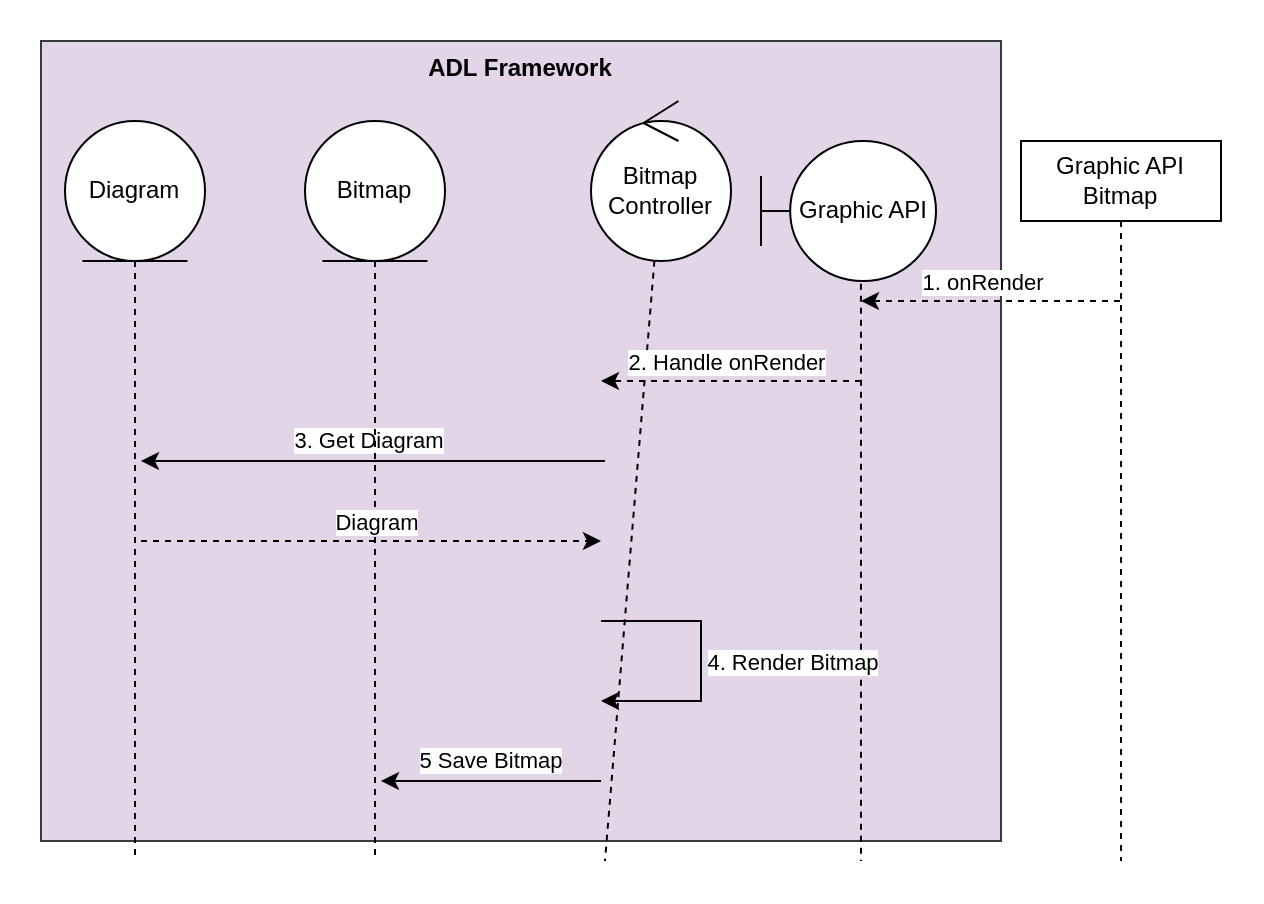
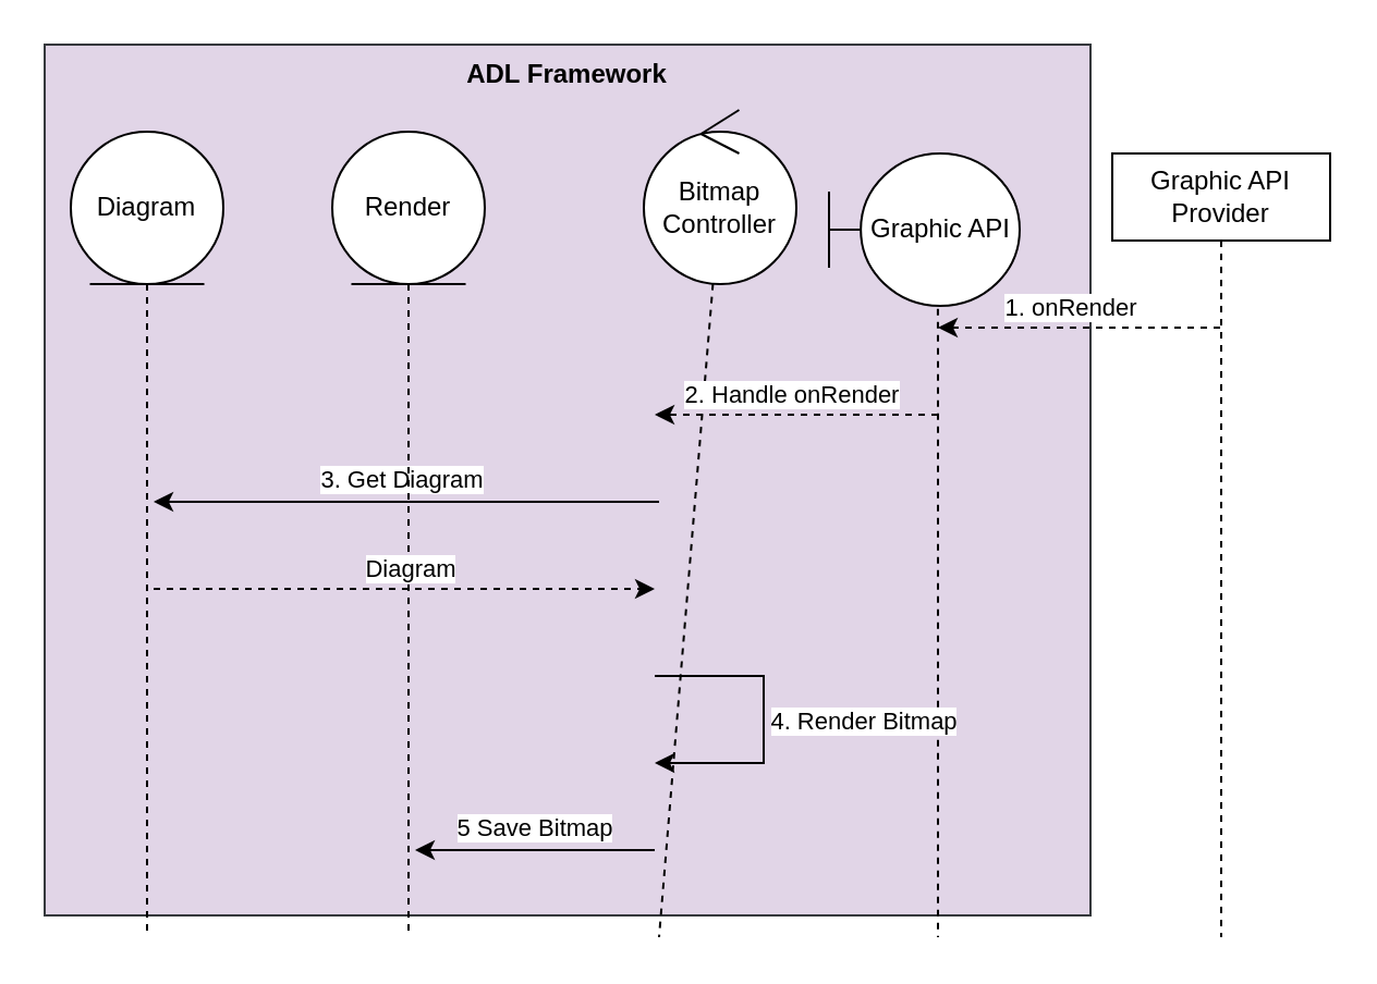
  <mxCell id="0" />
  <mxCell id="1" parent="0" />
  <mxCell id="2" value="&lt;b&gt;ADL Framework&lt;/b&gt;" style="rounded=0;whiteSpace=wrap;html=1;verticalAlign=top;fillColor=#e1d5e7;strokeColor=#36393d;" parent="1" vertex="1"><mxGeometry x="20" y="20" width="480" height="400" as="geometry" /></mxCell>
  <mxCell id="3" style="rounded=0;orthogonalLoop=1;jettySize=auto;html=1;exitX=0.5;exitY=1;exitDx=0;exitDy=0;dashed=1;endArrow=none;endFill=0;" parent="1" edge="1"><mxGeometry relative="1" as="geometry"><mxPoint x="67" y="430" as="targetPoint" /><mxPoint x="67" y="130" as="sourcePoint" /></mxGeometry></mxCell>
  <mxCell id="4" value="Diagram" style="ellipse;shape=umlEntity;whiteSpace=wrap;html=1;" parent="1" vertex="1"><mxGeometry x="32" y="60" width="70" height="70" as="geometry" /></mxCell>
  <mxCell id="5" style="rounded=0;orthogonalLoop=1;jettySize=auto;html=1;dashed=1;endArrow=none;endFill=0;" parent="1" source="6" edge="1"><mxGeometry relative="1" as="geometry"><mxPoint x="302" y="430" as="targetPoint" /></mxGeometry></mxCell>
  <mxCell id="6" value="Bitmap Controller" style="ellipse;shape=umlControl;whiteSpace=wrap;html=1;" parent="1" vertex="1"><mxGeometry x="295" y="50" width="70" height="80" as="geometry" /></mxCell>
  <mxCell id="7" style="rounded=0;orthogonalLoop=1;jettySize=auto;html=1;endArrow=none;endFill=0;dashed=1;exitX=0.571;exitY=1.019;exitDx=0;exitDy=0;exitPerimeter=0;" parent="1" source="8" edge="1"><mxGeometry relative="1" as="geometry"><mxPoint x="430" y="430" as="targetPoint" /><Array as="points"><mxPoint x="430" y="160" /></Array></mxGeometry></mxCell>
  <mxCell id="8" value="Graphic API" style="shape=umlBoundary;whiteSpace=wrap;html=1;" parent="1" vertex="1"><mxGeometry x="380" y="70" width="87.5" height="70" as="geometry" /></mxCell>
- <mxCell id="9" value="Graphic API Bitmap" style="shape=umlLifeline;perimeter=lifelinePerimeter;whiteSpace=wrap;html=1;container=1;dropTarget=0;collapsible=0;recursiveResize=0;outlineConnect=0;portConstraint=eastwest;newEdgeStyle={&quot;curved&quot;:0,&quot;rounded&quot;:0};" parent="1" vertex="1"><mxGeometry x="510" y="70" width="100" height="360" as="geometry" /></mxCell>
+ <mxCell id="9" value="Graphic API Provider" style="shape=umlLifeline;perimeter=lifelinePerimeter;whiteSpace=wrap;html=1;container=1;dropTarget=0;collapsible=0;recursiveResize=0;outlineConnect=0;portConstraint=eastwest;newEdgeStyle={&quot;curved&quot;:0,&quot;rounded&quot;:0};" parent="1" vertex="1"><mxGeometry x="510" y="70" width="100" height="360" as="geometry" /></mxCell>
  <mxCell id="10" value="" style="endArrow=classic;html=1;rounded=0;dashed=1;" parent="1" edge="1"><mxGeometry width="50" height="50" relative="1" as="geometry"><mxPoint x="559.5" y="150" as="sourcePoint" /><mxPoint x="430" y="150" as="targetPoint" /></mxGeometry></mxCell>
  <mxCell id="11" value="1. onRender" style="edgeLabel;html=1;align=center;verticalAlign=middle;resizable=0;points=[];" parent="10" vertex="1" connectable="0"><mxGeometry x="0.155" y="-1" relative="1" as="geometry"><mxPoint x="6" y="-9" as="offset" /></mxGeometry></mxCell>
  <mxCell id="12" value="" style="endArrow=classic;html=1;rounded=0;dashed=1;" parent="1" edge="1"><mxGeometry width="50" height="50" relative="1" as="geometry"><mxPoint x="430" y="190" as="sourcePoint" /><mxPoint x="300" y="190" as="targetPoint" /></mxGeometry></mxCell>
  <mxCell id="13" value="2. Handle onRender" style="edgeLabel;html=1;align=center;verticalAlign=middle;resizable=0;points=[];" parent="12" vertex="1" connectable="0"><mxGeometry x="0.052" y="-1" relative="1" as="geometry"><mxPoint y="-9" as="offset" /></mxGeometry></mxCell>
  <mxCell id="14" value="" style="endArrow=classic;html=1;rounded=0;" parent="1" edge="1"><mxGeometry width="50" height="50" relative="1" as="geometry"><mxPoint x="302" y="230" as="sourcePoint" /><mxPoint x="70" y="230" as="targetPoint" /></mxGeometry></mxCell>
  <mxCell id="15" value="3. Get Diagram" style="edgeLabel;html=1;align=center;verticalAlign=middle;resizable=0;points=[];" parent="14" vertex="1" connectable="0"><mxGeometry x="0.141" y="-1" relative="1" as="geometry"><mxPoint x="13" y="-10" as="offset" /></mxGeometry></mxCell>
  <mxCell id="16" style="rounded=0;orthogonalLoop=1;jettySize=auto;html=1;exitX=0.5;exitY=1;exitDx=0;exitDy=0;dashed=1;endArrow=none;endFill=0;" parent="1" edge="1"><mxGeometry relative="1" as="geometry"><mxPoint x="187" y="430" as="targetPoint" /><mxPoint x="187" y="130" as="sourcePoint" /></mxGeometry></mxCell>
- <mxCell id="17" value="Bitmap" style="ellipse;shape=umlEntity;whiteSpace=wrap;html=1;" parent="1" vertex="1"><mxGeometry x="152" y="60" width="70" height="70" as="geometry" /></mxCell>
+ <mxCell id="17" value="Render" style="ellipse;shape=umlEntity;whiteSpace=wrap;html=1;" parent="1" vertex="1"><mxGeometry x="152" y="60" width="70" height="70" as="geometry" /></mxCell>
  <mxCell id="18" value="" style="endArrow=classic;html=1;rounded=0;dashed=1;" parent="1" edge="1"><mxGeometry width="50" height="50" relative="1" as="geometry"><mxPoint x="70" y="270" as="sourcePoint" /><mxPoint x="300" y="270" as="targetPoint" /></mxGeometry></mxCell>
  <mxCell id="19" value="Diagram" style="edgeLabel;html=1;align=center;verticalAlign=middle;resizable=0;points=[];" parent="18" vertex="1" connectable="0"><mxGeometry x="-0.29" y="2" relative="1" as="geometry"><mxPoint x="35" y="-8" as="offset" /></mxGeometry></mxCell>
  <mxCell id="20" value="" style="endArrow=classic;html=1;rounded=0;edgeStyle=elbowEdgeStyle;" parent="1" edge="1"><mxGeometry width="50" height="50" relative="1" as="geometry"><mxPoint x="300" y="310" as="sourcePoint" /><mxPoint x="300" y="350" as="targetPoint" /><Array as="points"><mxPoint x="350" y="340" /></Array></mxGeometry></mxCell>
  <mxCell id="21" value="4. Render Bitmap" style="edgeLabel;html=1;align=center;verticalAlign=middle;resizable=0;points=[];" parent="20" vertex="1" connectable="0"><mxGeometry x="-0.012" y="-4" relative="1" as="geometry"><mxPoint x="49" y="1" as="offset" /></mxGeometry></mxCell>
  <mxCell id="22" value="" style="endArrow=classic;html=1;rounded=0;" parent="1" edge="1"><mxGeometry width="50" height="50" relative="1" as="geometry"><mxPoint x="300" y="390" as="sourcePoint" /><mxPoint x="190" y="390" as="targetPoint" /></mxGeometry></mxCell>
  <mxCell id="23" value="5 Save Bitmap" style="edgeLabel;html=1;align=center;verticalAlign=middle;resizable=0;points=[];" parent="22" vertex="1" connectable="0"><mxGeometry x="0.011" relative="1" as="geometry"><mxPoint y="-11" as="offset" /></mxGeometry></mxCell>
